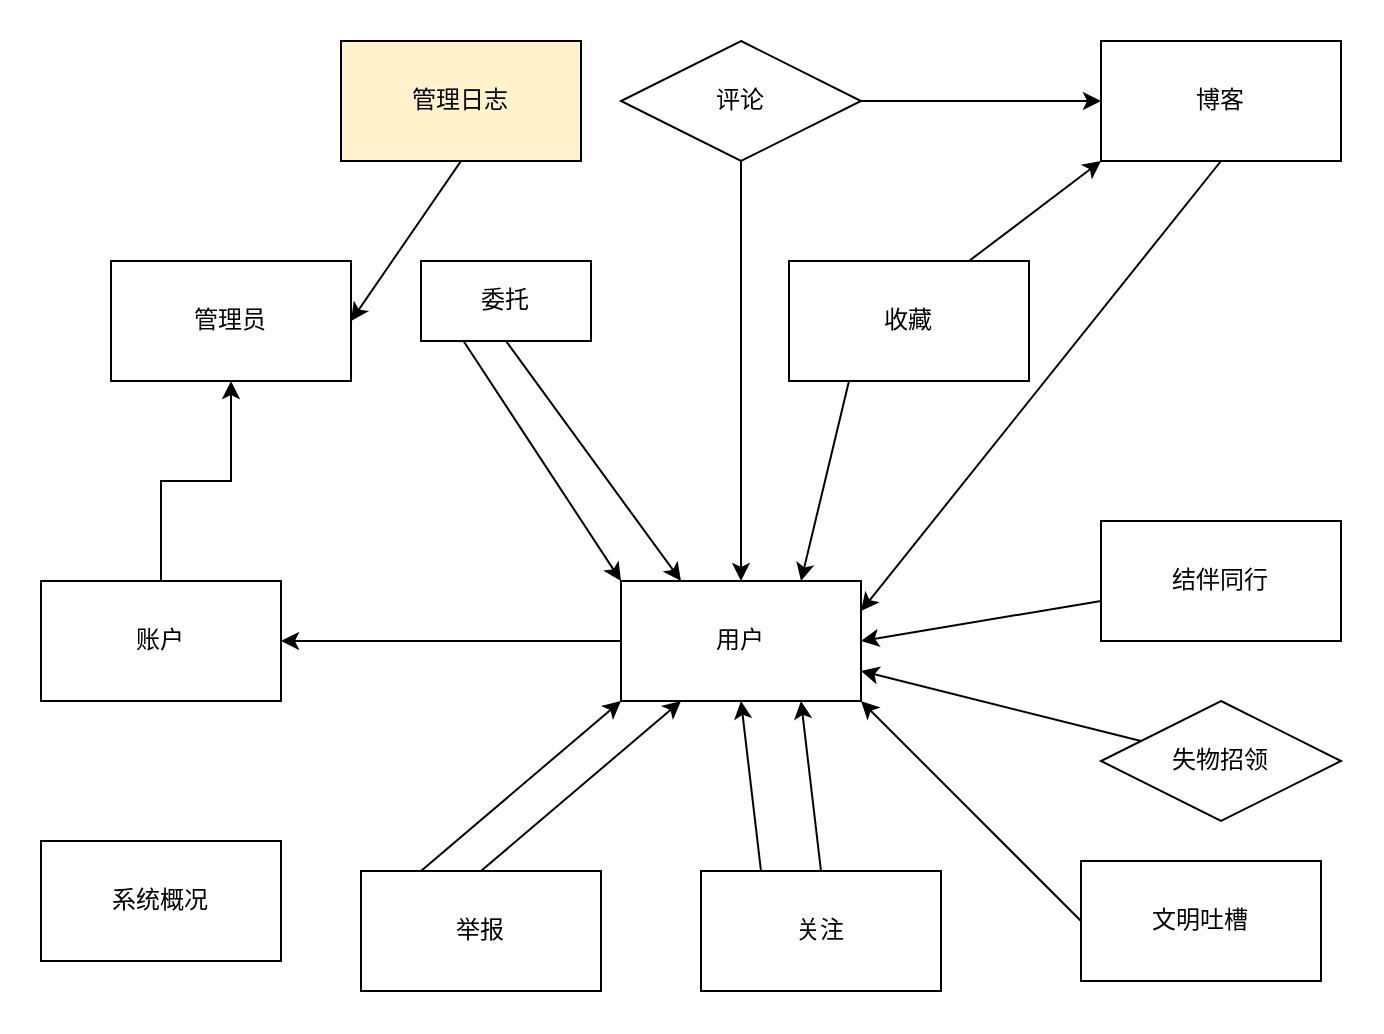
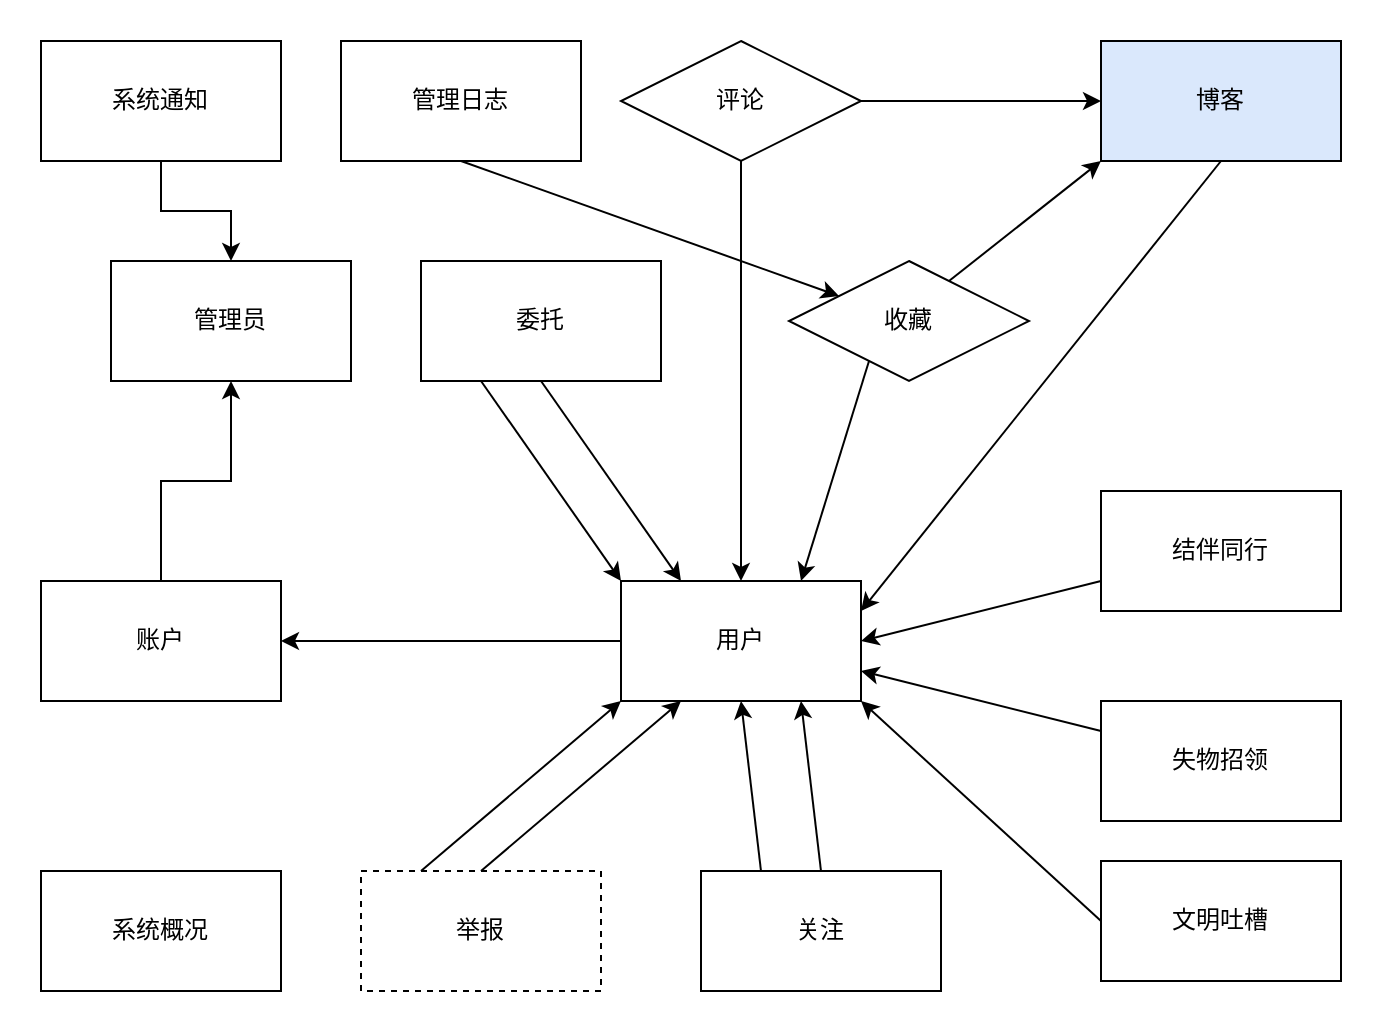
  <mxCell id="0" />
  <mxCell id="1" parent="0" />
+ <mxCell id="2" style="edgeStyle=orthogonalEdgeStyle;rounded=0;orthogonalLoop=1;jettySize=auto;html=1;exitX=0.5;exitY=1;exitDx=0;exitDy=0;entryX=0.5;entryY=0;entryDx=0;entryDy=0;" parent="1" source="3" target="4" edge="1"><mxGeometry relative="1" as="geometry" /></mxCell>
+ <mxCell id="3" value="系统通知" style="rounded=0;whiteSpace=wrap;html=1;" parent="1" vertex="1"><mxGeometry x="20" y="20" width="120" height="60" as="geometry" /></mxCell>
  <mxCell id="4" value="管理员" style="rounded=0;whiteSpace=wrap;html=1;" parent="1" vertex="1"><mxGeometry x="55" y="130" width="120" height="60" as="geometry" /></mxCell>
  <mxCell id="5" style="edgeStyle=orthogonalEdgeStyle;rounded=0;orthogonalLoop=1;jettySize=auto;html=1;exitX=0.5;exitY=0;exitDx=0;exitDy=0;" parent="1" source="6" target="4" edge="1"><mxGeometry relative="1" as="geometry" /></mxCell>
  <mxCell id="6" value="账户" style="rounded=0;whiteSpace=wrap;html=1;" parent="1" vertex="1"><mxGeometry x="20" y="290" width="120" height="60" as="geometry" /></mxCell>
  <mxCell id="7" style="edgeStyle=orthogonalEdgeStyle;rounded=0;orthogonalLoop=1;jettySize=auto;html=1;exitX=0;exitY=0.5;exitDx=0;exitDy=0;entryX=1;entryY=0.5;entryDx=0;entryDy=0;" parent="1" source="8" target="6" edge="1"><mxGeometry relative="1" as="geometry" /></mxCell>
  <mxCell id="8" value="用户" style="rounded=0;whiteSpace=wrap;html=1;" parent="1" vertex="1"><mxGeometry x="310" y="290" width="120" height="60" as="geometry" /></mxCell>
  <mxCell id="9" style="rounded=0;orthogonalLoop=1;jettySize=auto;html=1;exitX=0.25;exitY=1;exitDx=0;exitDy=0;entryX=0;entryY=0;entryDx=0;entryDy=0;" parent="1" source="11" target="8" edge="1"><mxGeometry relative="1" as="geometry" /></mxCell>
  <mxCell id="10" style="rounded=0;orthogonalLoop=1;jettySize=auto;html=1;exitX=0.5;exitY=1;exitDx=0;exitDy=0;entryX=0.25;entryY=0;entryDx=0;entryDy=0;" parent="1" source="11" target="8" edge="1"><mxGeometry relative="1" as="geometry" /></mxCell>
- <mxCell id="11" value="委托" style="rounded=0;whiteSpace=wrap;html=1;" parent="1" vertex="1"><mxGeometry x="210" y="130" width="85" height="40" as="geometry" /></mxCell>
+ <mxCell id="11" value="委托" style="rounded=0;whiteSpace=wrap;html=1;" parent="1" vertex="1"><mxGeometry x="210" y="130" width="120" height="60" as="geometry" /></mxCell>
  <mxCell id="12" style="rounded=0;orthogonalLoop=1;jettySize=auto;html=1;exitX=0.25;exitY=0;exitDx=0;exitDy=0;entryX=0;entryY=1;entryDx=0;entryDy=0;" parent="1" source="14" target="8" edge="1"><mxGeometry relative="1" as="geometry" /></mxCell>
  <mxCell id="13" style="rounded=0;orthogonalLoop=1;jettySize=auto;html=1;exitX=0.5;exitY=0;exitDx=0;exitDy=0;entryX=0.25;entryY=1;entryDx=0;entryDy=0;" parent="1" source="14" target="8" edge="1"><mxGeometry relative="1" as="geometry" /></mxCell>
- <mxCell id="14" value="举报" style="rounded=0;whiteSpace=wrap;html=1;" parent="1" vertex="1"><mxGeometry x="180" y="435" width="120" height="60" as="geometry" /></mxCell>
+ <mxCell id="14" value="举报" style="rounded=0;whiteSpace=wrap;html=1;dashed=1;" parent="1" vertex="1"><mxGeometry x="180" y="435" width="120" height="60" as="geometry" /></mxCell>
  <mxCell id="15" style="rounded=0;orthogonalLoop=1;jettySize=auto;html=1;entryX=1;entryY=0.5;entryDx=0;entryDy=0;" parent="1" source="16" target="8" edge="1"><mxGeometry relative="1" as="geometry" /></mxCell>
- <mxCell id="16" value="结伴同行" style="rounded=0;whiteSpace=wrap;html=1;" parent="1" vertex="1"><mxGeometry x="550" y="260" width="120" height="60" as="geometry" /></mxCell>
+ <mxCell id="16" value="结伴同行" style="rounded=0;whiteSpace=wrap;html=1;" parent="1" vertex="1"><mxGeometry x="550" y="245" width="120" height="60" as="geometry" /></mxCell>
  <mxCell id="17" style="edgeStyle=none;rounded=0;orthogonalLoop=1;jettySize=auto;html=1;entryX=1;entryY=0.75;entryDx=0;entryDy=0;" parent="1" source="18" target="8" edge="1"><mxGeometry relative="1" as="geometry" /></mxCell>
- <mxCell id="18" value="失物招领" style="rhombus;whiteSpace=wrap;html=1;" parent="1" vertex="1"><mxGeometry x="550" y="350" width="120" height="60" as="geometry" /></mxCell>
+ <mxCell id="18" value="失物招领" style="rounded=0;whiteSpace=wrap;html=1;" parent="1" vertex="1"><mxGeometry x="550" y="350" width="120" height="60" as="geometry" /></mxCell>
  <mxCell id="19" style="edgeStyle=none;rounded=0;orthogonalLoop=1;jettySize=auto;html=1;exitX=0;exitY=0.5;exitDx=0;exitDy=0;entryX=1;entryY=1;entryDx=0;entryDy=0;" parent="1" source="20" target="8" edge="1"><mxGeometry relative="1" as="geometry" /></mxCell>
- <mxCell id="20" value="文明吐槽" style="rounded=0;whiteSpace=wrap;html=1;" parent="1" vertex="1"><mxGeometry x="540" y="430" width="120" height="60" as="geometry" /></mxCell>
+ <mxCell id="20" value="文明吐槽" style="rounded=0;whiteSpace=wrap;html=1;" parent="1" vertex="1"><mxGeometry x="550" y="430" width="120" height="60" as="geometry" /></mxCell>
  <mxCell id="21" style="edgeStyle=none;rounded=0;orthogonalLoop=1;jettySize=auto;html=1;exitX=0.5;exitY=1;exitDx=0;exitDy=0;entryX=1;entryY=0.25;entryDx=0;entryDy=0;" parent="1" source="22" target="8" edge="1"><mxGeometry relative="1" as="geometry" /></mxCell>
- <mxCell id="22" value="博客" style="rounded=0;whiteSpace=wrap;html=1;" parent="1" vertex="1"><mxGeometry x="550" y="20" width="120" height="60" as="geometry" /></mxCell>
+ <mxCell id="22" value="博客" style="rounded=0;whiteSpace=wrap;html=1;fillColor=#dae8fc;" parent="1" vertex="1"><mxGeometry x="550" y="20" width="120" height="60" as="geometry" /></mxCell>
  <mxCell id="23" style="edgeStyle=none;rounded=0;orthogonalLoop=1;jettySize=auto;html=1;entryX=0.5;entryY=0;entryDx=0;entryDy=0;" parent="1" source="25" target="8" edge="1"><mxGeometry relative="1" as="geometry" /></mxCell>
  <mxCell id="24" style="edgeStyle=none;rounded=0;orthogonalLoop=1;jettySize=auto;html=1;" parent="1" source="25" target="22" edge="1"><mxGeometry relative="1" as="geometry" /></mxCell>
  <mxCell id="25" value="评论" style="rhombus;whiteSpace=wrap;html=1;" parent="1" vertex="1"><mxGeometry x="310" y="20" width="120" height="60" as="geometry" /></mxCell>
  <mxCell id="26" style="edgeStyle=none;rounded=0;orthogonalLoop=1;jettySize=auto;html=1;exitX=0.75;exitY=0;exitDx=0;exitDy=0;entryX=0;entryY=1;entryDx=0;entryDy=0;" parent="1" source="28" target="22" edge="1"><mxGeometry relative="1" as="geometry" /></mxCell>
  <mxCell id="27" style="edgeStyle=none;rounded=0;orthogonalLoop=1;jettySize=auto;html=1;exitX=0.25;exitY=1;exitDx=0;exitDy=0;entryX=0.75;entryY=0;entryDx=0;entryDy=0;" parent="1" source="28" target="8" edge="1"><mxGeometry relative="1" as="geometry" /></mxCell>
- <mxCell id="28" value="收藏" style="rounded=0;whiteSpace=wrap;html=1;" parent="1" vertex="1"><mxGeometry x="394" y="130" width="120" height="60" as="geometry" /></mxCell>
+ <mxCell id="28" value="收藏" style="rhombus;whiteSpace=wrap;html=1;" parent="1" vertex="1"><mxGeometry x="394" y="130" width="120" height="60" as="geometry" /></mxCell>
  <mxCell id="29" style="edgeStyle=none;rounded=0;orthogonalLoop=1;jettySize=auto;html=1;exitX=0.25;exitY=0;exitDx=0;exitDy=0;entryX=0.5;entryY=1;entryDx=0;entryDy=0;" parent="1" source="31" target="8" edge="1"><mxGeometry relative="1" as="geometry" /></mxCell>
  <mxCell id="30" style="edgeStyle=none;rounded=0;orthogonalLoop=1;jettySize=auto;html=1;exitX=0.5;exitY=0;exitDx=0;exitDy=0;entryX=0.75;entryY=1;entryDx=0;entryDy=0;" parent="1" source="31" target="8" edge="1"><mxGeometry relative="1" as="geometry" /></mxCell>
  <mxCell id="31" value="关注" style="rounded=0;whiteSpace=wrap;html=1;" parent="1" vertex="1"><mxGeometry x="350" y="435" width="120" height="60" as="geometry" /></mxCell>
- <mxCell id="32" value="系统概况" style="rounded=0;whiteSpace=wrap;html=1;" parent="1" vertex="1"><mxGeometry x="20" y="420" width="120" height="60" as="geometry" /></mxCell>
- <mxCell id="33" style="rounded=0;orthogonalLoop=1;jettySize=auto;html=1;exitX=0.5;exitY=1;exitDx=0;exitDy=0;entryX=1;entryY=0.5;entryDx=0;entryDy=0;" parent="1" source="34" target="4" edge="1"><mxGeometry relative="1" as="geometry" /></mxCell>
- <mxCell id="34" value="管理日志" style="rounded=0;whiteSpace=wrap;html=1;fillColor=#fff2cc;" parent="1" vertex="1"><mxGeometry x="170" y="20" width="120" height="60" as="geometry" /></mxCell>
+ <mxCell id="32" value="系统概况" style="rounded=0;whiteSpace=wrap;html=1;" parent="1" vertex="1"><mxGeometry x="20" y="435" width="120" height="60" as="geometry" /></mxCell>
+ <mxCell id="33" style="rounded=0;orthogonalLoop=1;jettySize=auto;html=1;exitX=0.5;exitY=1;exitDx=0;exitDy=0;" parent="1" source="34" target="28" edge="1"><mxGeometry relative="1" as="geometry" /></mxCell>
+ <mxCell id="34" value="管理日志" style="rounded=0;whiteSpace=wrap;html=1;" parent="1" vertex="1"><mxGeometry x="170" y="20" width="120" height="60" as="geometry" /></mxCell>
